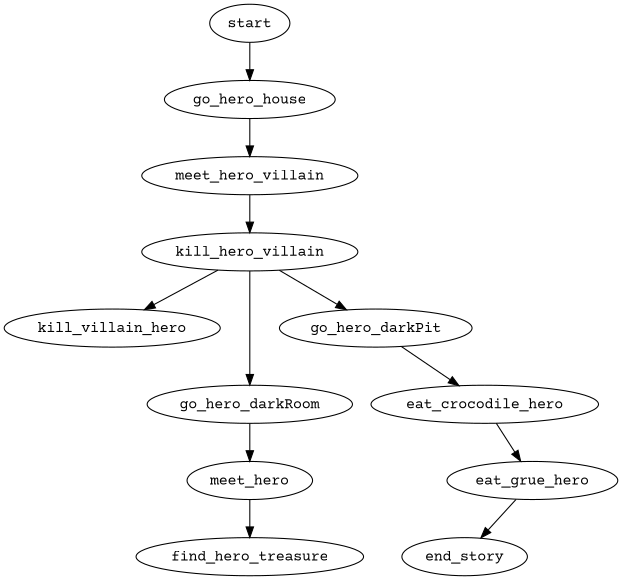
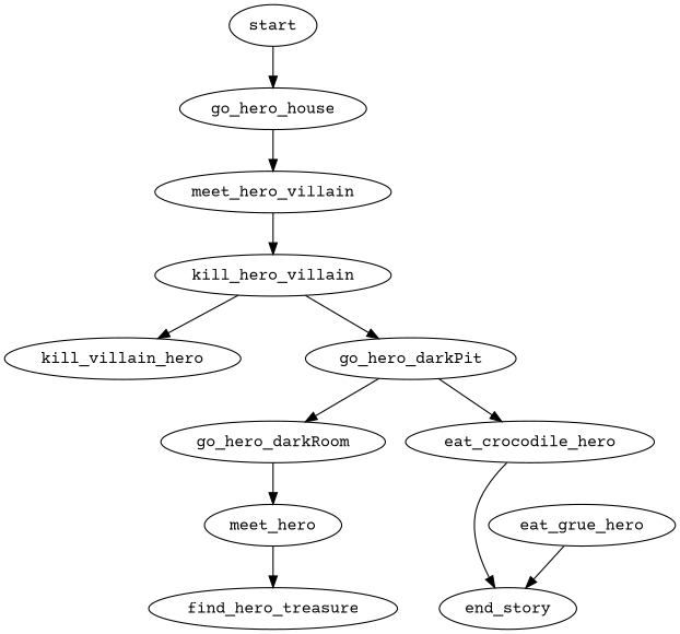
  digraph {
    fontname="Courier Prime"
    rankdir=TB
    node [fontname="Courier Prime"]
    edge [fontname="Courier Prime"]
    start
    go_hero_house
    meet_hero_villain
    kill_hero_villain
    kill_villain_hero
    go_hero_darkPit
    go_hero_darkRoom
    eat_crocodile_hero
    n9 [label=meet_hero]
    end_story
    find_hero_treasure
    eat_grue_hero
    start -> go_hero_house
    go_hero_house -> meet_hero_villain
    meet_hero_villain -> kill_hero_villain
    kill_hero_villain -> kill_villain_hero
    kill_hero_villain -> go_hero_darkPit
-   kill_hero_villain -> go_hero_darkRoom
+   go_hero_darkPit -> go_hero_darkRoom
    go_hero_darkPit -> eat_crocodile_hero
    go_hero_darkRoom -> n9
-   eat_crocodile_hero -> eat_grue_hero
+   eat_crocodile_hero -> end_story
    n9 -> find_hero_treasure
    eat_grue_hero -> end_story
  }
